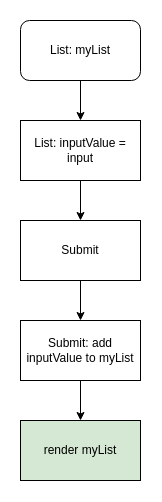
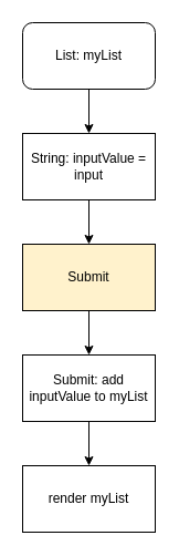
  <mxCell id="0" />
  <mxCell id="1" parent="0" />
  <mxCell id="2" value="List: myList" style="whiteSpace=wrap;html=1;rounded=1;" vertex="1" parent="1"><mxGeometry x="20" y="20" width="120" height="60" as="geometry" /></mxCell>
- <mxCell id="3" value="List: inputValue = input" style="rounded=0;whiteSpace=wrap;html=1;" vertex="1" parent="1"><mxGeometry x="20" y="120" width="120" height="60" as="geometry" /></mxCell>
+ <mxCell id="3" value="String: inputValue = input" style="rounded=0;whiteSpace=wrap;html=1;" vertex="1" parent="1"><mxGeometry x="20" y="120" width="120" height="60" as="geometry" /></mxCell>
  <mxCell id="4" value="" style="endArrow=classic;html=1;exitX=0.5;exitY=1;exitDx=0;exitDy=0;" edge="1" parent="1" source="2"><mxGeometry width="50" height="50" relative="1" as="geometry"><mxPoint x="55" y="210" as="sourcePoint" /><mxPoint x="80" y="120" as="targetPoint" /></mxGeometry></mxCell>
  <mxCell id="5" value="" style="endArrow=classic;html=1;exitX=0.5;exitY=1;exitDx=0;exitDy=0;" edge="1" parent="1" source="3"><mxGeometry width="50" height="50" relative="1" as="geometry"><mxPoint x="55" y="170" as="sourcePoint" /><mxPoint x="80" y="220" as="targetPoint" /></mxGeometry></mxCell>
- <mxCell id="6" value="Submit" style="rounded=0;whiteSpace=wrap;html=1;" vertex="1" parent="1"><mxGeometry x="20" y="220" width="120" height="60" as="geometry" /></mxCell>
+ <mxCell id="6" value="Submit" style="rounded=0;whiteSpace=wrap;html=1;fillColor=#fff2cc;" vertex="1" parent="1"><mxGeometry x="20" y="220" width="120" height="60" as="geometry" /></mxCell>
  <mxCell id="7" value="" style="endArrow=classic;html=1;exitX=0.5;exitY=1;exitDx=0;exitDy=0;" edge="1" parent="1" source="6"><mxGeometry width="50" height="50" relative="1" as="geometry"><mxPoint x="55" y="240" as="sourcePoint" /><mxPoint x="80" y="320" as="targetPoint" /></mxGeometry></mxCell>
  <mxCell id="8" value="Submit: add inputValue to myList" style="rounded=0;whiteSpace=wrap;html=1;" vertex="1" parent="1"><mxGeometry x="20" y="320" width="120" height="60" as="geometry" /></mxCell>
  <mxCell id="9" value="" style="endArrow=classic;html=1;exitX=0.5;exitY=1;exitDx=0;exitDy=0;" edge="1" parent="1" source="8"><mxGeometry width="50" height="50" relative="1" as="geometry"><mxPoint x="55" y="340" as="sourcePoint" /><mxPoint x="80" y="420" as="targetPoint" /></mxGeometry></mxCell>
- <mxCell id="10" value="render myList" style="rounded=0;whiteSpace=wrap;html=1;fillColor=#d5e8d4;" vertex="1" parent="1"><mxGeometry x="20" y="420" width="120" height="60" as="geometry" /></mxCell>
+ <mxCell id="10" value="render myList" style="rounded=0;whiteSpace=wrap;html=1;" vertex="1" parent="1"><mxGeometry x="20" y="420" width="120" height="60" as="geometry" /></mxCell>
